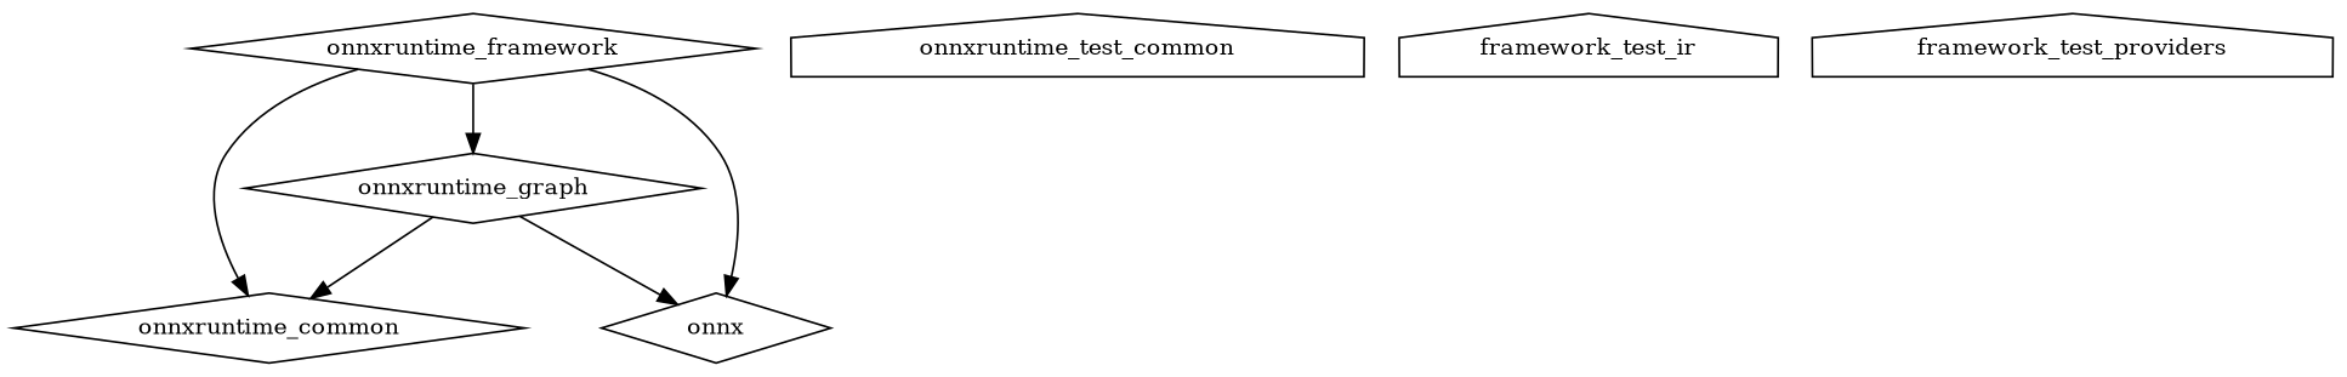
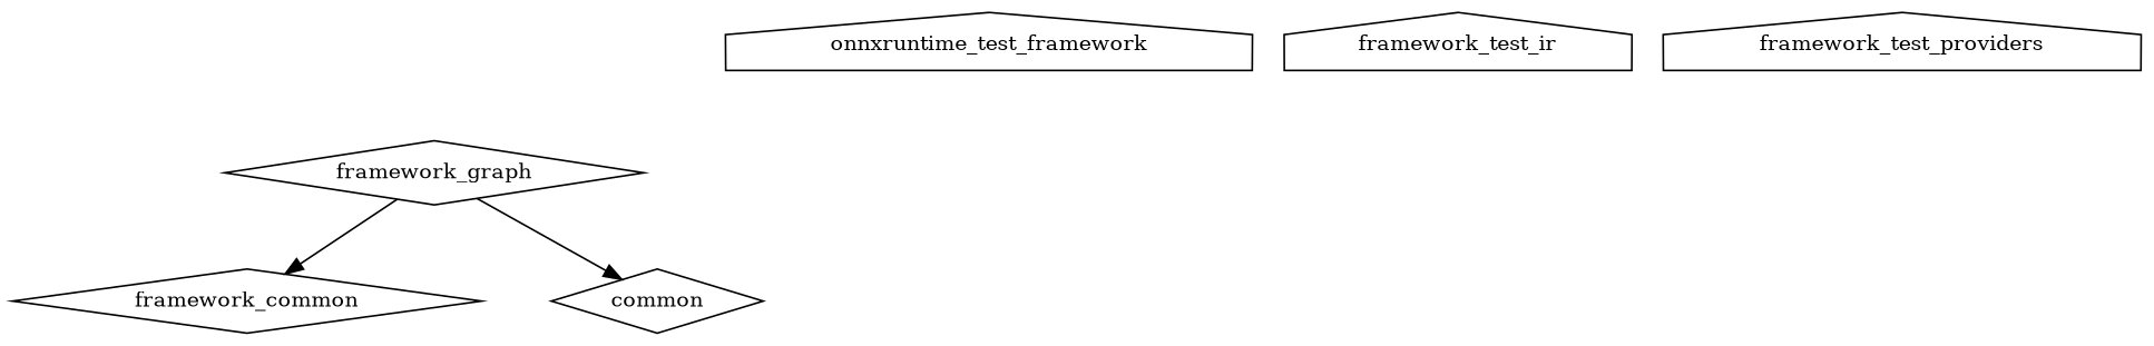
  digraph {
    node [fontsize=12 shape=diamond]
-   n1 [label=onnxruntime_graph]
-   n2 [label=onnxruntime_common]
-   n3 [label=onnx]
-   n4 [label=onnxruntime_framework]
-   n5 [label=onnxruntime_test_common shape=house]
+   n1 [label=framework_graph]
+   n2 [label=framework_common]
+   n3 [label=common]
+   n5 [label=onnxruntime_test_framework shape=house]
    n6 [label=framework_test_ir shape=house]
    n7 [label=framework_test_providers shape=house]
    n1 -> n2
    n1 -> n3
-   n4 -> n1
-   n4 -> n2
-   n4 -> n3
  }
